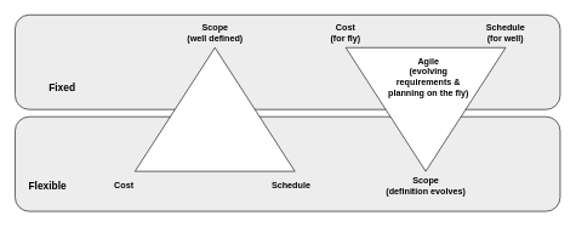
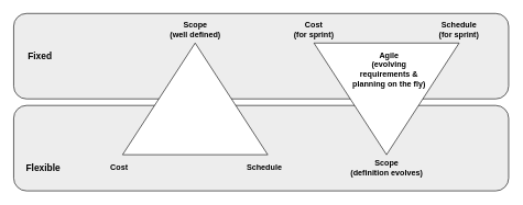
  <mxCell id="0" />
  <mxCell id="1" parent="0" />
  <mxCell id="2" value=" " style="rounded=1;whiteSpace=wrap;html=1;fillColor=#EDEDED;" vertex="1" parent="1"><mxGeometry x="20" y="20" width="750" height="130" as="geometry" /></mxCell>
  <mxCell id="3" value="" style="rounded=1;whiteSpace=wrap;html=1;fillColor=#EDEDED;" vertex="1" parent="1"><mxGeometry x="20" y="160" width="750" height="130" as="geometry" /></mxCell>
- <mxCell id="4" value="&lt;b&gt;&lt;font style=&quot;font-size: 14px;&quot;&gt;Fixed&lt;/font&gt;&lt;/b&gt;" style="text;html=1;align=center;verticalAlign=middle;whiteSpace=wrap;rounded=0;" vertex="1" parent="1"><mxGeometry x="55" y="105" width="60" height="30" as="geometry" /></mxCell>
+ <mxCell id="4" value="&lt;b&gt;&lt;font style=&quot;font-size: 14px;&quot;&gt;Fixed&lt;/font&gt;&lt;/b&gt;" style="text;html=1;align=center;verticalAlign=middle;whiteSpace=wrap;rounded=0;" vertex="1" parent="1"><mxGeometry x="30" y="70" width="60" height="30" as="geometry" /></mxCell>
  <mxCell id="5" value="Flexible" style="text;html=1;align=center;verticalAlign=middle;whiteSpace=wrap;rounded=0;fontStyle=1;fontSize=14;" vertex="1" parent="1"><mxGeometry x="35" y="240" width="60" height="30" as="geometry" /></mxCell>
  <mxCell id="6" value="" style="triangle;whiteSpace=wrap;html=1;rotation=-90;" vertex="1" parent="1"><mxGeometry x="210" y="40" width="170" height="220" as="geometry" /></mxCell>
  <mxCell id="7" value="" style="triangle;whiteSpace=wrap;html=1;rotation=90;" vertex="1" parent="1"><mxGeometry x="500" y="40" width="170" height="220" as="geometry" /></mxCell>
- <mxCell id="8" value="Cost" style="text;html=1;align=center;verticalAlign=middle;whiteSpace=wrap;rounded=0;fontStyle=1" vertex="1" parent="1"><mxGeometry x="140" y="240" width="60" height="30" as="geometry" /></mxCell>
+ <mxCell id="8" value="Cost" style="text;html=1;align=center;verticalAlign=middle;whiteSpace=wrap;rounded=0;fontStyle=1" vertex="1" parent="1"><mxGeometry x="150" y="240" width="60" height="30" as="geometry" /></mxCell>
  <mxCell id="9" value="Schedule" style="text;html=1;align=center;verticalAlign=middle;whiteSpace=wrap;rounded=0;fontStyle=1" vertex="1" parent="1"><mxGeometry x="370" y="240" width="60" height="30" as="geometry" /></mxCell>
  <mxCell id="10" value="Scope&lt;br&gt;(well defined)" style="text;html=1;align=center;verticalAlign=middle;whiteSpace=wrap;rounded=0;fontStyle=1" vertex="1" parent="1"><mxGeometry x="247.5" y="30" width="95" height="30" as="geometry" /></mxCell>
  <mxCell id="11" value="Scope&lt;br&gt;(definition evolves)" style="text;html=1;align=center;verticalAlign=middle;whiteSpace=wrap;rounded=0;fontStyle=1" vertex="1" parent="1"><mxGeometry x="528.75" y="240" width="112.5" height="30" as="geometry" /></mxCell>
- <mxCell id="12" value="Cost &lt;br&gt;(for fly)" style="text;html=1;align=center;verticalAlign=middle;whiteSpace=wrap;rounded=0;fontStyle=1" vertex="1" parent="1"><mxGeometry x="440" y="30" width="70" height="30" as="geometry" /></mxCell>
- <mxCell id="13" value="Schedule&lt;br&gt;(for well)" style="text;html=1;align=center;verticalAlign=middle;whiteSpace=wrap;rounded=0;fontStyle=1" vertex="1" parent="1"><mxGeometry x="660" y="30" width="70" height="30" as="geometry" /></mxCell>
+ <mxCell id="12" value="Cost &lt;br&gt;(for sprint)" style="text;html=1;align=center;verticalAlign=middle;whiteSpace=wrap;rounded=0;fontStyle=1" vertex="1" parent="1"><mxGeometry x="440" y="30" width="70" height="30" as="geometry" /></mxCell>
+ <mxCell id="13" value="Schedule&lt;br&gt;(for sprint)" style="text;html=1;align=center;verticalAlign=middle;whiteSpace=wrap;rounded=0;fontStyle=1" vertex="1" parent="1"><mxGeometry x="660" y="30" width="70" height="30" as="geometry" /></mxCell>
  <mxCell id="14" value="Agile &lt;br&gt;(evolving requirements &amp;amp; planning on the fly)" style="text;html=1;align=center;verticalAlign=middle;whiteSpace=wrap;rounded=0;fontStyle=1" vertex="1" parent="1"><mxGeometry x="528.75" y="90" width="120" height="30" as="geometry" /></mxCell>
